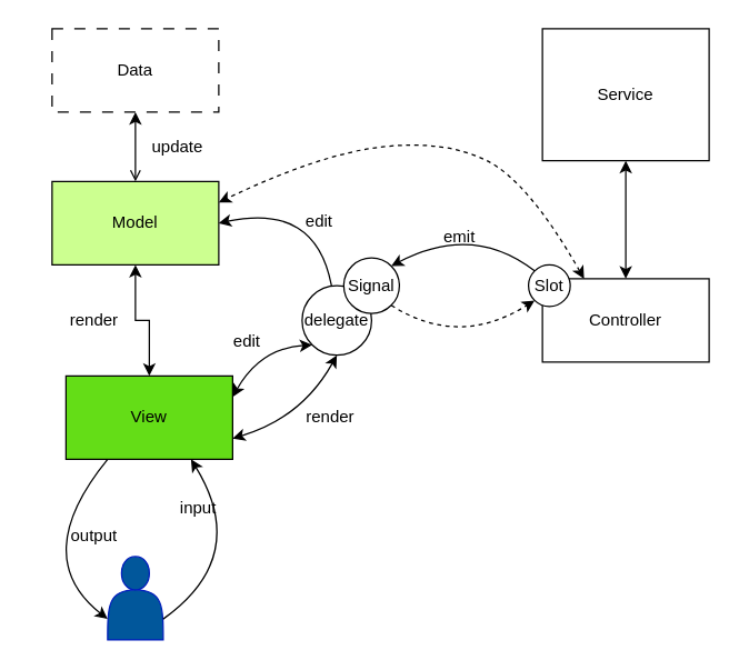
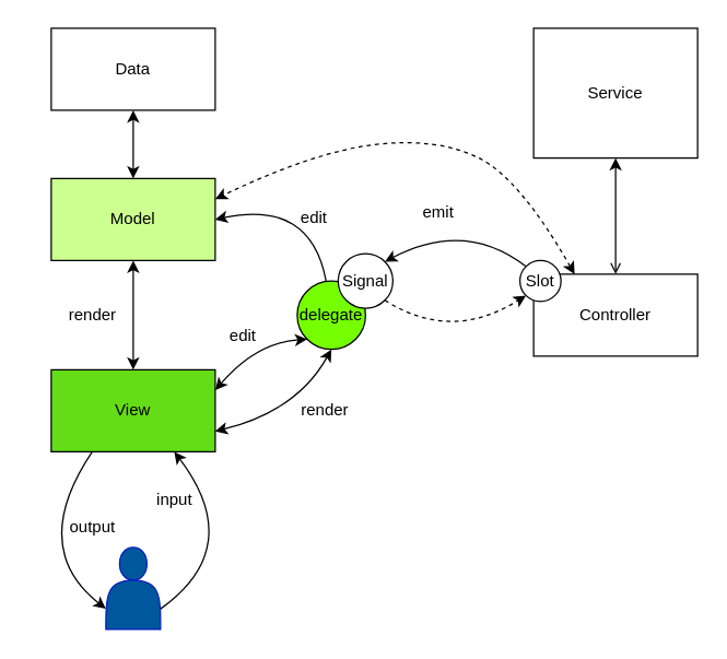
  <mxCell id="0" />
  <mxCell id="1" parent="0" />
- <mxCell id="2" value="Data" style="rounded=0;whiteSpace=wrap;html=1;dashed=1;dashPattern=8 8;" vertex="1" parent="1"><mxGeometry x="37" y="20" width="120" height="60" as="geometry" /></mxCell>
+ <mxCell id="2" value="Data" style="rounded=0;whiteSpace=wrap;html=1;dashed=0;dashPattern=8 8;" vertex="1" parent="1"><mxGeometry x="37" y="20" width="120" height="60" as="geometry" /></mxCell>
  <mxCell id="3" style="edgeStyle=orthogonalEdgeStyle;rounded=0;orthogonalLoop=1;jettySize=auto;html=1;startArrow=classic;startFill=1;" edge="1" parent="1" source="4" target="5"><mxGeometry relative="1" as="geometry" /></mxCell>
  <mxCell id="4" value="Model" style="rounded=0;whiteSpace=wrap;html=1;fillColor=#CCFF90;" vertex="1" parent="1"><mxGeometry x="37" y="130" width="120" height="60" as="geometry" /></mxCell>
- <mxCell id="5" value="View" style="rounded=0;whiteSpace=wrap;html=1;fillColor=#64DD17;" vertex="1" parent="1"><mxGeometry x="47" y="270" width="120" height="60" as="geometry" /></mxCell>
+ <mxCell id="5" value="View" style="rounded=0;whiteSpace=wrap;html=1;fillColor=#64DD17;" vertex="1" parent="1"><mxGeometry x="37" y="270" width="120" height="60" as="geometry" /></mxCell>
  <mxCell id="6" value="" style="shape=actor;whiteSpace=wrap;html=1;fillColor=#01579B;fontColor=#ffffff;strokeColor=#001DBC;" vertex="1" parent="1"><mxGeometry x="77" y="400" width="40" height="60" as="geometry" /></mxCell>
- <mxCell id="7" value="delegate" style="ellipse;whiteSpace=wrap;html=1;aspect=fixed;fillColor=#ffffff;" vertex="1" parent="1"><mxGeometry x="217" y="205" width="50" height="50" as="geometry" /></mxCell>
+ <mxCell id="7" value="delegate" style="ellipse;whiteSpace=wrap;html=1;aspect=fixed;fillColor=#76FF03;" vertex="1" parent="1"><mxGeometry x="217" y="205" width="50" height="50" as="geometry" /></mxCell>
  <mxCell id="8" value="Controller" style="rounded=0;whiteSpace=wrap;html=1;" vertex="1" parent="1"><mxGeometry x="390" y="200" width="120" height="60" as="geometry" /></mxCell>
  <mxCell id="9" value="Service" style="rounded=0;whiteSpace=wrap;html=1;" vertex="1" parent="1"><mxGeometry x="390" y="20" width="120" height="95" as="geometry" /></mxCell>
  <mxCell id="10" value="Signal" style="ellipse;whiteSpace=wrap;html=1;aspect=fixed;" vertex="1" parent="1"><mxGeometry x="247" y="185" width="40" height="40" as="geometry" /></mxCell>
  <mxCell id="11" value="Slot" style="ellipse;whiteSpace=wrap;html=1;aspect=fixed;" vertex="1" parent="1"><mxGeometry x="380" y="190" width="30" height="30" as="geometry" /></mxCell>
  <mxCell id="12" value="" style="curved=1;endArrow=classic;html=1;rounded=0;exitX=0.25;exitY=1;exitDx=0;exitDy=0;entryX=0;entryY=0.75;entryDx=0;entryDy=0;" edge="1" parent="1" source="5" target="6"><mxGeometry width="50" height="50" relative="1" as="geometry"><mxPoint x="221" y="280" as="sourcePoint" /><mxPoint x="271" y="230" as="targetPoint" /><Array as="points"><mxPoint y="400" x="20" /></Array></mxGeometry></mxCell>
  <mxCell id="13" value="" style="curved=1;endArrow=classic;html=1;rounded=0;exitX=1;exitY=0.75;exitDx=0;exitDy=0;entryX=0.75;entryY=1;entryDx=0;entryDy=0;" edge="1" parent="1" source="6" target="5"><mxGeometry width="50" height="50" relative="1" as="geometry"><mxPoint x="237" y="455" as="sourcePoint" /><mxPoint x="227" y="340" as="targetPoint" /><Array as="points"><mxPoint x="180" y="400" /></Array></mxGeometry></mxCell>
- <mxCell id="14" value="input" style="text;html=1;align=center;verticalAlign=middle;resizable=0;points=[];autosize=1;strokeColor=none;fillColor=none;" vertex="1" parent="1"><mxGeometry x="117" y="350" width="50" height="30" as="geometry" /></mxCell>
+ <mxCell id="14" value="input" style="text;html=1;align=center;verticalAlign=middle;resizable=0;points=[];autosize=1;strokeColor=none;fillColor=none;" vertex="1" parent="1"><mxGeometry x="102" y="350" width="50" height="30" as="geometry" /></mxCell>
  <mxCell id="15" value="output" style="text;html=1;align=center;verticalAlign=middle;resizable=0;points=[];autosize=1;strokeColor=none;fillColor=none;" vertex="1" parent="1"><mxGeometry x="37" y="370" width="60" height="30" as="geometry" /></mxCell>
  <mxCell id="16" value="" style="curved=1;endArrow=classic;html=1;rounded=0;exitX=1;exitY=0.75;exitDx=0;exitDy=0;entryX=0.5;entryY=1;entryDx=0;entryDy=0;startArrow=classic;startFill=1;" edge="1" parent="1" source="5" target="7"><mxGeometry width="50" height="50" relative="1" as="geometry"><mxPoint x="237" y="400" as="sourcePoint" /><mxPoint x="247" y="285" as="targetPoint" /><Array as="points"><mxPoint x="217" y="300" /></Array></mxGeometry></mxCell>
  <mxCell id="17" value="" style="curved=1;endArrow=classic;html=1;rounded=0;exitX=1;exitY=0.25;exitDx=0;exitDy=0;entryX=0;entryY=1;entryDx=0;entryDy=0;startArrow=classic;startFill=1;" edge="1" parent="1" source="5" target="7"><mxGeometry width="50" height="50" relative="1" as="geometry"><mxPoint x="182" y="322.5" as="sourcePoint" /><mxPoint x="267" y="277.5" as="targetPoint" /><Array as="points"><mxPoint x="187" y="250" /></Array></mxGeometry></mxCell>
  <mxCell id="18" value="render" style="text;html=1;align=center;verticalAlign=middle;resizable=0;points=[];autosize=1;strokeColor=none;fillColor=none;" vertex="1" parent="1"><mxGeometry x="207" y="285" width="60" height="30" as="geometry" /></mxCell>
  <mxCell id="19" value="edit" style="text;html=1;align=center;verticalAlign=middle;resizable=0;points=[];autosize=1;strokeColor=none;fillColor=none;" vertex="1" parent="1"><mxGeometry x="157" y="230" width="40" height="30" as="geometry" /></mxCell>
  <mxCell id="20" value="" style="curved=1;endArrow=classic;html=1;rounded=0;exitX=0.423;exitY=0.002;exitDx=0;exitDy=0;entryX=1;entryY=0.5;entryDx=0;entryDy=0;startArrow=none;startFill=0;exitPerimeter=0;endFill=1;" edge="1" parent="1" source="7" target="4"><mxGeometry width="50" height="50" relative="1" as="geometry"><mxPoint x="217" y="170" as="sourcePoint" /><mxPoint x="302" y="110" as="targetPoint" /><Array as="points"><mxPoint x="227" y="145" /></Array></mxGeometry></mxCell>
  <mxCell id="21" value="edit" style="text;html=1;align=center;verticalAlign=middle;resizable=0;points=[];autosize=1;strokeColor=none;fillColor=none;" vertex="1" parent="1"><mxGeometry x="209" y="144" width="40" height="30" as="geometry" /></mxCell>
  <mxCell id="22" value="render" style="text;html=1;align=center;verticalAlign=middle;resizable=0;points=[];autosize=1;strokeColor=none;fillColor=none;" vertex="1" parent="1"><mxGeometry x="37" y="215" width="60" height="30" as="geometry" /></mxCell>
- <mxCell id="23" style="edgeStyle=orthogonalEdgeStyle;rounded=0;orthogonalLoop=1;jettySize=auto;html=1;startArrow=classic;startFill=1;exitX=0.5;exitY=1;exitDx=0;exitDy=0;entryX=0.5;entryY=0;entryDx=0;entryDy=0;endArrow=open;" edge="1" parent="1" source="2" target="4"><mxGeometry relative="1" as="geometry"><mxPoint x="228.66" y="64" as="sourcePoint" /><mxPoint x="228.66" y="144" as="targetPoint" /></mxGeometry></mxCell>
- <mxCell id="24" value="update" style="text;html=1;align=center;verticalAlign=middle;resizable=0;points=[];autosize=1;strokeColor=none;fillColor=none;" vertex="1" parent="1"><mxGeometry x="97" y="90" width="60" height="30" as="geometry" /></mxCell>
+ <mxCell id="23" style="edgeStyle=orthogonalEdgeStyle;rounded=0;orthogonalLoop=1;jettySize=auto;html=1;startArrow=classic;startFill=1;exitX=0.5;exitY=1;exitDx=0;exitDy=0;entryX=0.5;entryY=0;entryDx=0;entryDy=0;" edge="1" parent="1" source="2" target="4"><mxGeometry relative="1" as="geometry"><mxPoint x="228.66" y="64" as="sourcePoint" /><mxPoint x="228.66" y="144" as="targetPoint" /></mxGeometry></mxCell>
  <mxCell id="25" value="" style="curved=1;endArrow=none;html=1;rounded=0;exitX=1;exitY=0;exitDx=0;exitDy=0;entryX=0;entryY=0;entryDx=0;entryDy=0;startArrow=classic;startFill=1;endFill=0;" edge="1" parent="1" source="10" target="11"><mxGeometry width="50" height="50" relative="1" as="geometry"><mxPoint x="313" y="157" as="sourcePoint" /><mxPoint x="380" y="120" as="targetPoint" /><Array as="points"><mxPoint x="340" y="160" /></Array></mxGeometry></mxCell>
- <mxCell id="26" value="emit" style="text;html=1;align=center;verticalAlign=middle;resizable=0;points=[];autosize=1;strokeColor=none;fillColor=none;" vertex="1" parent="1"><mxGeometry x="305" y="155" width="50" height="30" as="geometry" /></mxCell>
+ <mxCell id="26" value="emit" style="text;html=1;align=center;verticalAlign=middle;resizable=0;points=[];autosize=1;strokeColor=none;fillColor=none;" vertex="1" parent="1"><mxGeometry x="295" y="140" width="50" height="30" as="geometry" /></mxCell>
  <mxCell id="27" value="" style="curved=1;endArrow=classic;html=1;rounded=0;exitX=1;exitY=1;exitDx=0;exitDy=0;entryX=0;entryY=1;entryDx=0;entryDy=0;startArrow=none;startFill=0;endFill=1;dashed=1;" edge="1" parent="1" source="10" target="11"><mxGeometry width="50" height="50" relative="1" as="geometry"><mxPoint x="287" y="282" as="sourcePoint" /><mxPoint x="390" y="285" as="targetPoint" /><Array as="points"><mxPoint x="330" y="250" /></Array></mxGeometry></mxCell>
- <mxCell id="28" style="edgeStyle=orthogonalEdgeStyle;rounded=0;orthogonalLoop=1;jettySize=auto;html=1;startArrow=classic;startFill=1;" edge="1" parent="1" source="9" target="8"><mxGeometry relative="1" as="geometry"><mxPoint x="107" y="200" as="sourcePoint" /><mxPoint x="107" y="280" as="targetPoint" /><Array as="points"><mxPoint x="450" y="120" /><mxPoint x="450" y="120" /></Array></mxGeometry></mxCell>
+ <mxCell id="28" style="edgeStyle=orthogonalEdgeStyle;rounded=0;orthogonalLoop=1;jettySize=auto;html=1;startArrow=classic;startFill=1;endArrow=open;" edge="1" parent="1" source="9" target="8"><mxGeometry relative="1" as="geometry"><mxPoint x="107" y="200" as="sourcePoint" /><mxPoint x="107" y="280" as="targetPoint" /><Array as="points"><mxPoint x="450" y="120" /><mxPoint x="450" y="120" /></Array></mxGeometry></mxCell>
  <mxCell id="29" value="" style="curved=1;endArrow=classic;html=1;rounded=0;exitX=0.25;exitY=0;exitDx=0;exitDy=0;entryX=1;entryY=0.25;entryDx=0;entryDy=0;startArrow=classic;startFill=1;endFill=1;dashed=1;" edge="1" parent="1" source="8" target="4"><mxGeometry width="50" height="50" relative="1" as="geometry"><mxPoint x="248" y="215" as="sourcePoint" /><mxPoint x="167" y="155" as="targetPoint" /><Array as="points"><mxPoint x="380" y="130" /><mxPoint x="320" y="100" /><mxPoint x="230" y="110" /></Array></mxGeometry></mxCell>
